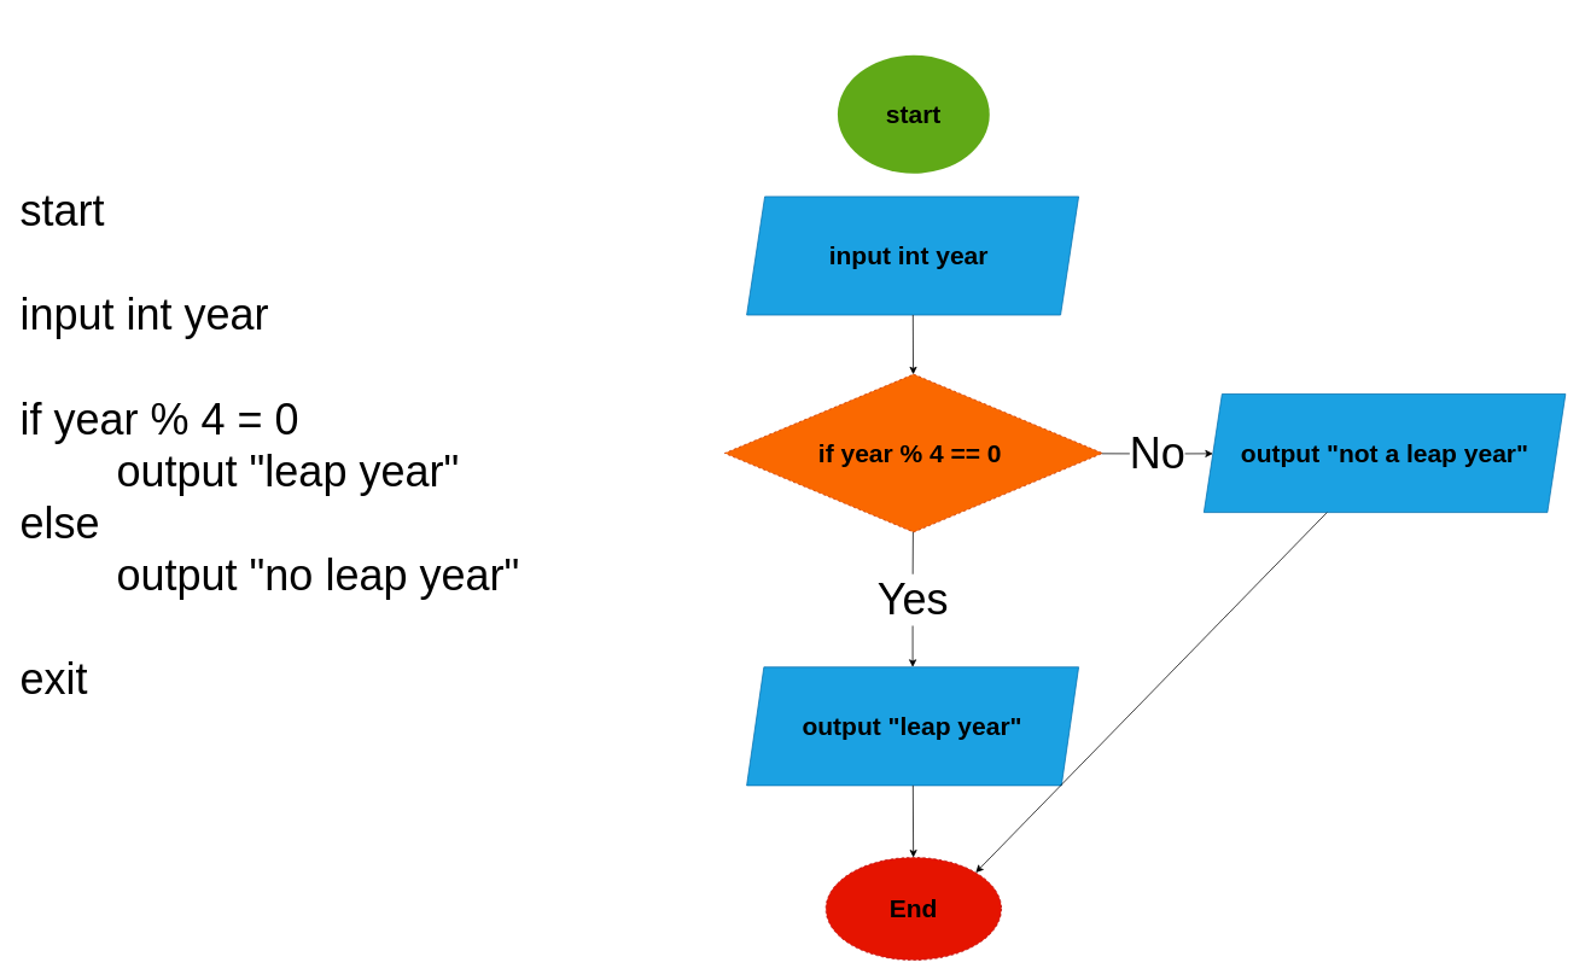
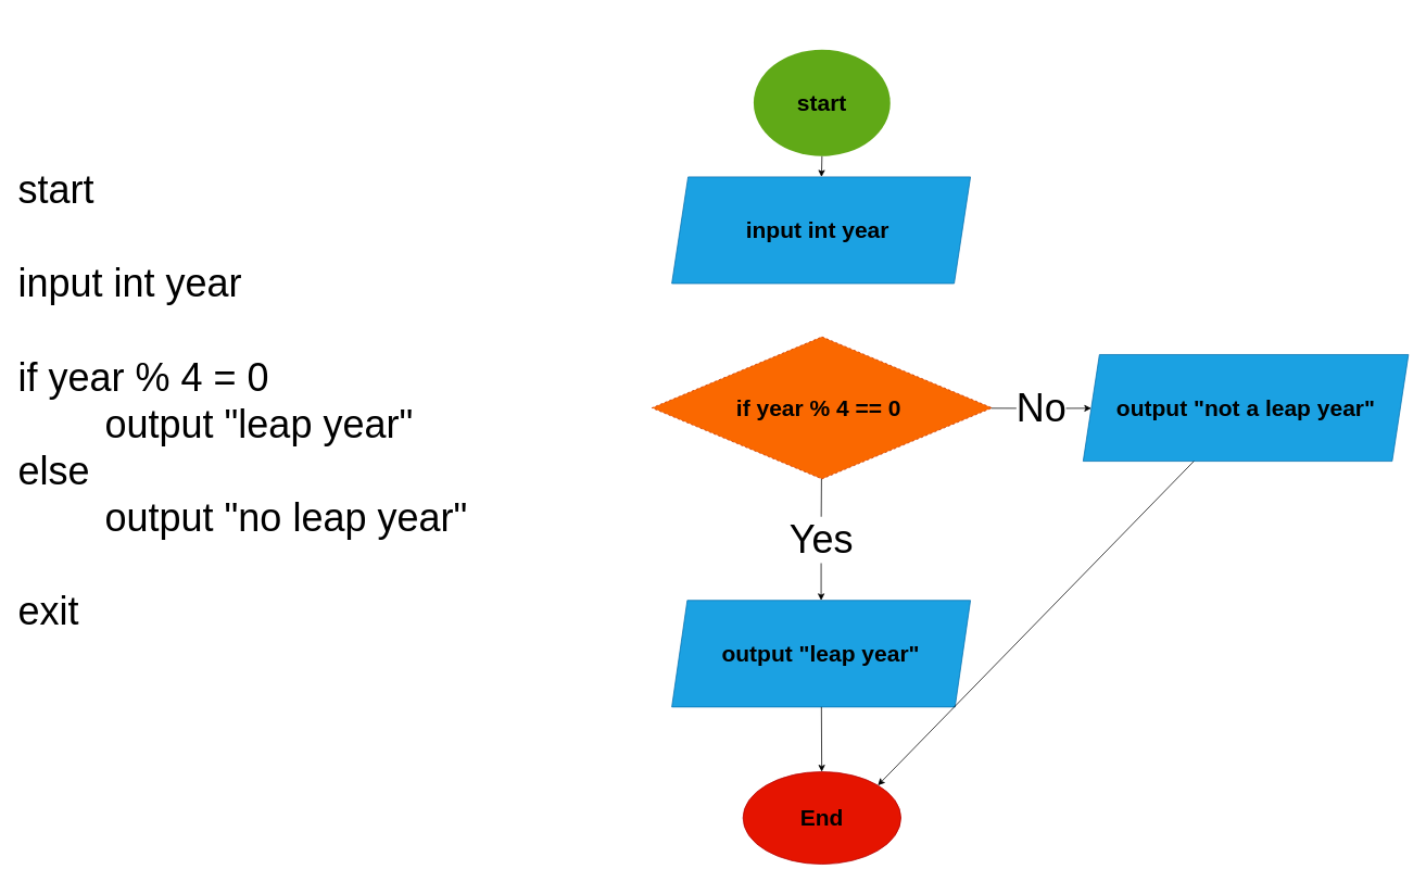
  <mxCell id="0" />
  <mxCell id="1" parent="0" />
  <mxCell id="2" value="&lt;div style=&quot;font-size: 48px;&quot;&gt;&lt;span style=&quot;font-size: 48px;&quot;&gt;start&lt;/span&gt;&lt;/div&gt;&lt;div style=&quot;font-size: 48px;&quot;&gt;&lt;br style=&quot;font-size: 48px;&quot;&gt;&lt;/div&gt;&lt;div style=&quot;font-size: 48px;&quot;&gt;&lt;span style=&quot;font-size: 48px;&quot;&gt;input int year&lt;/span&gt;&lt;/div&gt;&lt;div style=&quot;font-size: 48px;&quot;&gt;&lt;br style=&quot;font-size: 48px;&quot;&gt;&lt;/div&gt;&lt;div style=&quot;font-size: 48px;&quot;&gt;&lt;span style=&quot;font-size: 48px;&quot;&gt;if year % 4 = 0&lt;/span&gt;&lt;/div&gt;&lt;div style=&quot;font-size: 48px;&quot;&gt;&lt;span style=&quot;font-size: 48px;&quot;&gt;&lt;span style=&quot;white-space: pre; font-size: 48px;&quot;&gt;&#09;&lt;/span&gt;output &quot;leap year&quot;&lt;/span&gt;&lt;/div&gt;&lt;div style=&quot;font-size: 48px;&quot;&gt;&lt;span style=&quot;font-size: 48px;&quot;&gt;else&lt;/span&gt;&lt;/div&gt;&lt;div style=&quot;font-size: 48px;&quot;&gt;&lt;span style=&quot;font-size: 48px;&quot;&gt;&lt;span style=&quot;white-space: pre; font-size: 48px;&quot;&gt;&#09;&lt;/span&gt;output &quot;no leap year&quot;&lt;br style=&quot;font-size: 48px;&quot;&gt;&lt;/span&gt;&lt;/div&gt;&lt;div style=&quot;font-size: 48px;&quot;&gt;&lt;span style=&quot;font-size: 48px;&quot;&gt;&lt;br style=&quot;font-size: 48px;&quot;&gt;&lt;/span&gt;&lt;/div&gt;&lt;div style=&quot;font-size: 48px;&quot;&gt;&lt;span style=&quot;font-size: 48px;&quot;&gt;exit&lt;/span&gt;&lt;/div&gt;&lt;div style=&quot;font-size: 48px;&quot;&gt;&lt;span style=&quot;font-size: 48px;&quot;&gt;&lt;br style=&quot;font-size: 48px;&quot;&gt;&lt;/span&gt;&lt;/div&gt;" style="text;html=1;strokeColor=none;fillColor=none;align=left;verticalAlign=middle;whiteSpace=wrap;rounded=0;fontSize=48;" parent="1" vertex="1"><mxGeometry x="20" y="340" width="598.25" height="359.81" as="geometry" /></mxCell>
  <mxCell id="3" value="" style="group;fontSize=26;" parent="1" vertex="1" connectable="0"><mxGeometry x="800" y="20" width="928.98" height="1040" as="geometry" /></mxCell>
  <mxCell id="4" value="start" style="ellipse;whiteSpace=wrap;html=1;fillColor=#60a917;fontColor=#000000;strokeColor=none;fontSize=28;fontStyle=1;strokeWidth=0;sketch=0;shadow=0;" parent="3" vertex="1"><mxGeometry x="124.917" y="40" width="167.811" height="130.873" as="geometry" /></mxCell>
  <mxCell id="5" value="input int year&amp;nbsp;" style="shape=parallelogram;perimeter=parallelogramPerimeter;whiteSpace=wrap;html=1;fixedSize=1;fillColor=#1ba1e2;fontColor=#000000;strokeColor=#006EAF;fontSize=28;fontStyle=1" parent="3" vertex="1"><mxGeometry x="24.447" y="196.298" width="366.703" height="130.865" as="geometry" /></mxCell>
+ <mxCell id="6" value="" style="edgeStyle=none;html=1;" parent="3" source="4" target="5" edge="1"><mxGeometry relative="1" as="geometry" /></mxCell>
  <mxCell id="7" value="if year % 4 == 0&amp;nbsp;" style="rhombus;whiteSpace=wrap;html=1;fillColor=#fa6800;strokeColor=#C73500;fontColor=#000000;fontSize=28;fontStyle=1;dashed=1;" parent="3" vertex="1"><mxGeometry y="392.619" width="417.663" height="174.497" as="geometry" /></mxCell>
- <mxCell id="8" value="" style="edgeStyle=none;html=1;" parent="3" source="5" target="7" edge="1"><mxGeometry relative="1" as="geometry" /></mxCell>
  <mxCell id="9" value="output &quot;leap year&quot;" style="shape=parallelogram;perimeter=parallelogramPerimeter;whiteSpace=wrap;html=1;fixedSize=1;size=19;fillColor=#1ba1e2;fontColor=#000000;strokeColor=#006EAF;fontSize=28;fontStyle=1" parent="3" vertex="1"><mxGeometry x="24.447" y="716.212" width="366.703" height="130.865" as="geometry" /></mxCell>
  <mxCell id="10" value="Yes" style="edgeStyle=none;html=1;fontSize=48;endArrow=classic;endFill=1;" parent="3" source="7" target="9" edge="1"><mxGeometry relative="1" as="geometry"><mxPoint x="-48.894" y="600.561" as="targetPoint" /><Array as="points"><mxPoint x="207.798" y="629.159" /></Array></mxGeometry></mxCell>
  <mxCell id="11" value="output &quot;not a leap year&quot;" style="shape=parallelogram;perimeter=parallelogramPerimeter;whiteSpace=wrap;html=1;fixedSize=1;fillColor=#1ba1e2;fontColor=#000000;strokeColor=#006EAF;fontSize=28;fontStyle=1" parent="3" vertex="1"><mxGeometry x="529.543" y="414.444" width="399.437" height="130.865" as="geometry" /></mxCell>
  <mxCell id="12" value="No" style="edgeStyle=none;html=1;fontSize=48;" parent="3" source="7" target="11" edge="1"><mxGeometry relative="1" as="geometry"><Array as="points"><mxPoint x="488.937" y="480.449" /></Array></mxGeometry></mxCell>
- <mxCell id="13" value="End" style="ellipse;whiteSpace=wrap;html=1;fillColor=#e51400;fontColor=#000000;strokeColor=#B20000;fontSize=28;fontStyle=1;dashed=1;" parent="3" vertex="1"><mxGeometry x="111.874" y="926.577" width="193.915" height="113.423" as="geometry" /></mxCell>
+ <mxCell id="13" value="End" style="ellipse;whiteSpace=wrap;html=1;fillColor=#e51400;fontColor=#000000;strokeColor=#B20000;fontSize=28;fontStyle=1" parent="3" vertex="1"><mxGeometry x="111.874" y="926.577" width="193.915" height="113.423" as="geometry" /></mxCell>
  <mxCell id="14" value="" style="edgeStyle=none;html=1;" parent="3" source="9" target="13" edge="1"><mxGeometry relative="1" as="geometry" /></mxCell>
  <mxCell id="15" style="edgeStyle=none;html=1;entryX=1;entryY=0;entryDx=0;entryDy=0;" parent="3" source="11" target="13" edge="1"><mxGeometry relative="1" as="geometry" /></mxCell>
